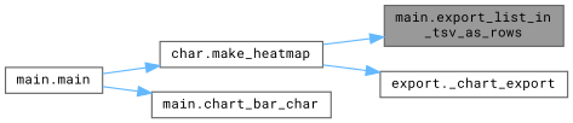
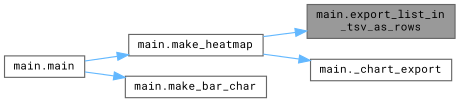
  digraph {
    fontname="Roboto Mono"
    rankdir=RL
    node [color=grey40 fillcolor=white fontname="Roboto Mono" fontsize=10 shape=box style=filled]
    edge [color=steelblue1 dir=back fontname="Roboto Mono" fontsize=10 labelfontname=Helvetica labelfontsize=10 style=solid]
    n1 [color=gray40 fillcolor=grey60 fontcolor=black height=0.2 label="main.export_list_in\l_tsv_as_rows" width=0.4]
-   n2 [height=0.2 label="char.make_heatmap" width=0.4]
-   n3 [height=0.2 label="export._chart_export" width=0.4]
-   n4 [height=0.2 label="main.chart_bar_char" width=0.4]
+   n2 [height=0.2 label="main.make_heatmap" width=0.4]
+   n3 [height=0.2 label="main._chart_export" width=0.4]
+   n4 [height=0.2 label="main.make_bar_char" width=0.4]
    n5 [height=0.2 label="main.main" width=0.4]
    n1 -> n2
    n2 -> n5
    n3 -> n2
    n4 -> n5
  }
